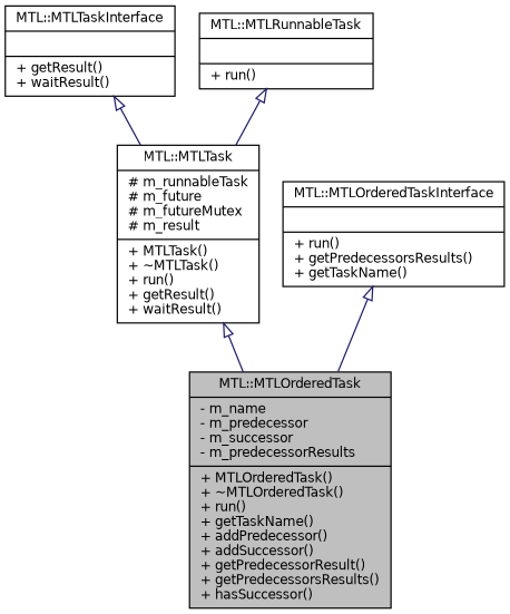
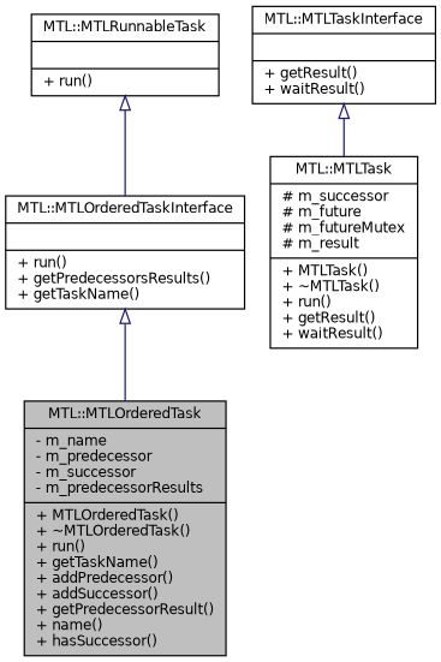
  digraph {
    node [color=black fillcolor=white fontname=Helvetica fontsize=10 shape=record style=filled]
    edge [arrowtail=onormal color=midnightblue dir=back fontname=Helvetica fontsize=10 labelfontname=Helvetica labelfontsize=10 style=solid]
-   n1 [fillcolor=grey75 fontcolor=black height=0.2 label="{MTL::MTLOrderedTask\n|- m_name\l- m_predecessor\l- m_successor\l- m_predecessorResults\l|+ MTLOrderedTask()\l+ ~MTLOrderedTask()\l+ run()\l+ getTaskName()\l+ addPredecessor()\l+ addSuccessor()\l+ getPredecessorResult()\l+ getPredecessorsResults()\l+ hasSuccessor()\l}" width=0.4]
-   n2 [height=0.2 label="{MTL::MTLTask\n|# m_runnableTask\l# m_future\l# m_futureMutex\l# m_result\l|+ MTLTask()\l+ ~MTLTask()\l+ run()\l+ getResult()\l+ waitResult()\l}" width=0.4]
+   n1 [fillcolor=grey75 fontcolor=black height=0.2 label="{MTL::MTLOrderedTask\n|- m_name\l- m_predecessor\l- m_successor\l- m_predecessorResults\l|+ MTLOrderedTask()\l+ ~MTLOrderedTask()\l+ run()\l+ getTaskName()\l+ addPredecessor()\l+ addSuccessor()\l+ getPredecessorResult()\l+ name()\l+ hasSuccessor()\l}" width=0.4]
+   n2 [height=0.2 label="{MTL::MTLTask\n|# m_successor\l# m_future\l# m_futureMutex\l# m_result\l|+ MTLTask()\l+ ~MTLTask()\l+ run()\l+ getResult()\l+ waitResult()\l}" width=0.4]
    n3 [height=0.2 label="{MTL::MTLTaskInterface\n||+ getResult()\l+ waitResult()\l}" width=0.4]
    n4 [height=0.2 label="{MTL::MTLRunnableTask\n||+ run()\l}" width=0.4]
    n5 [height=0.2 label="{MTL::MTLOrderedTaskInterface\n||+ run()\l+ getPredecessorsResults()\l+ getTaskName()\l}" width=0.4]
-   n2 -> n1
    n3 -> n2
-   n4 -> n2
+   n4 -> n5
    n5 -> n1
  }
